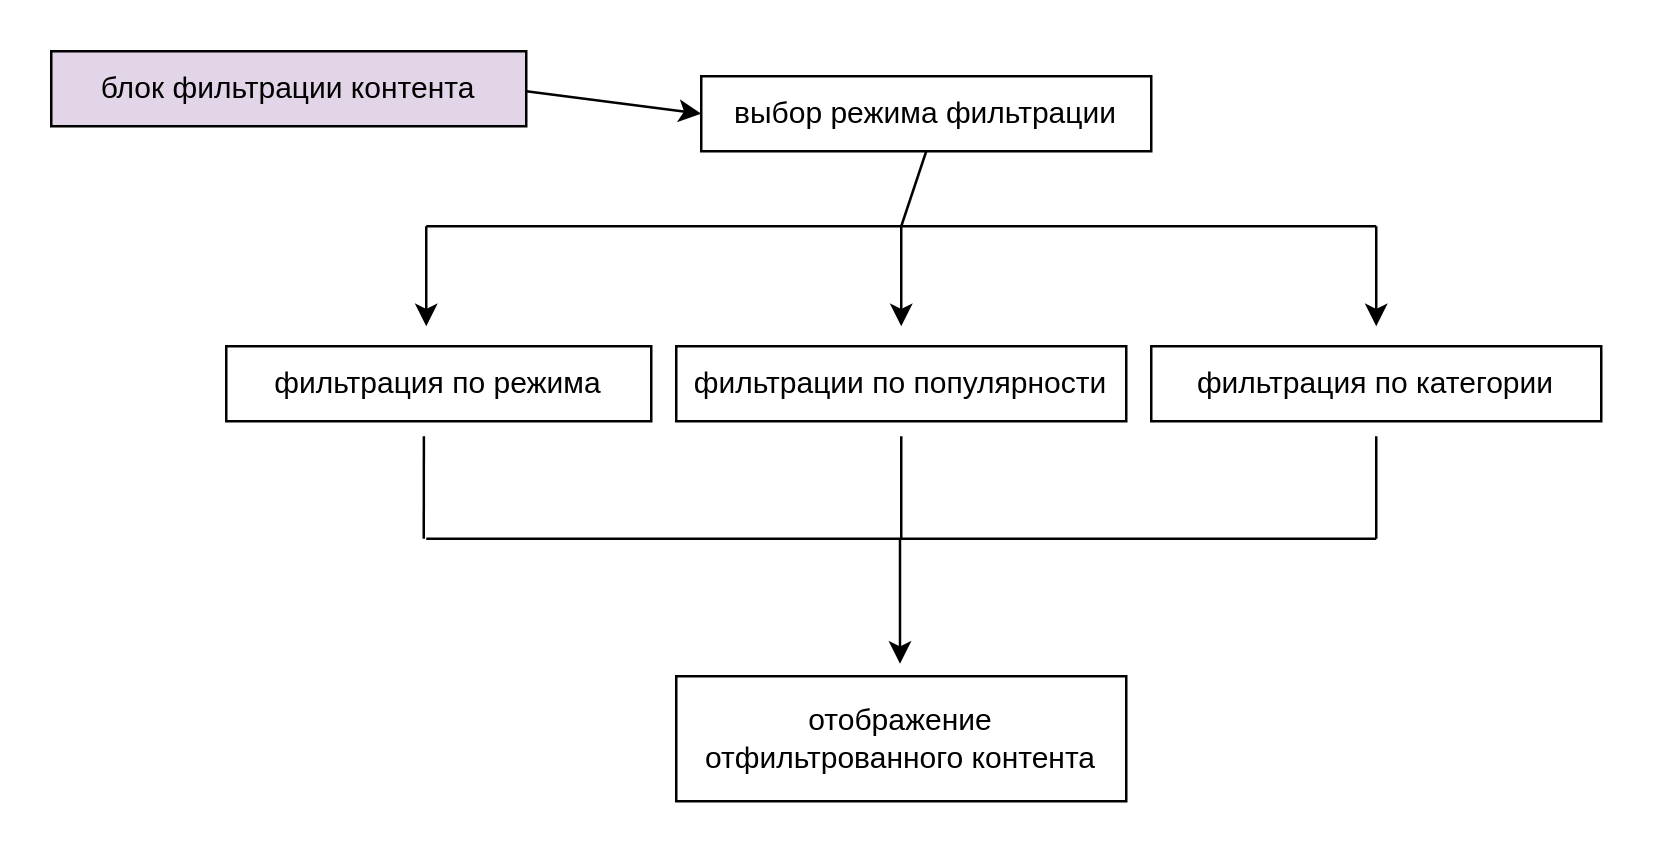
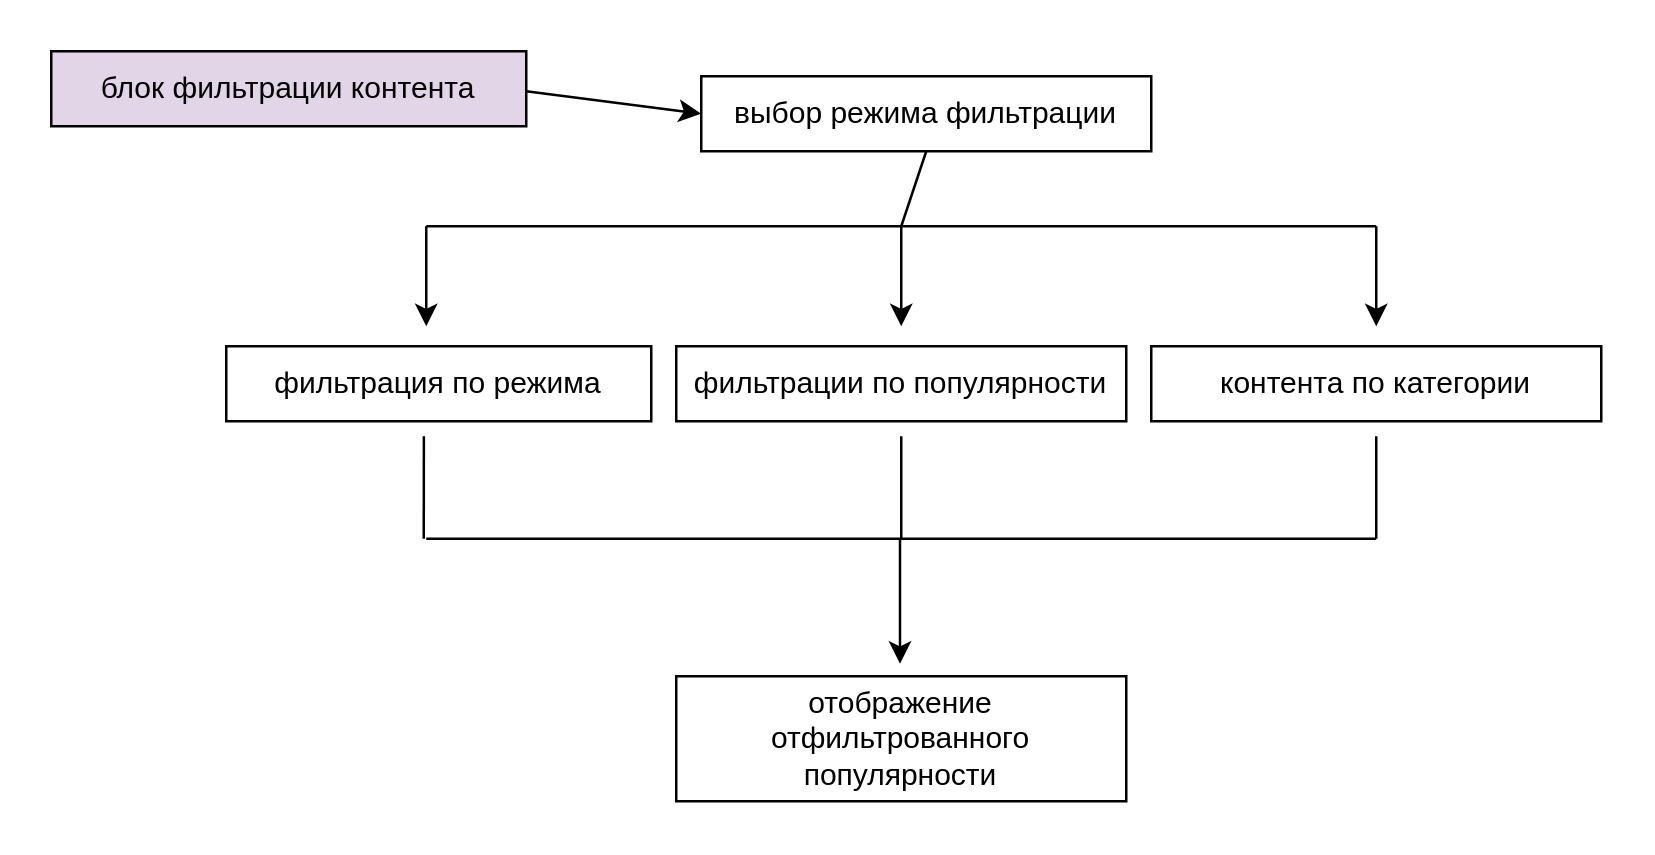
  <mxCell id="0" />
  <mxCell id="1" parent="0" />
  <mxCell id="2" value="выбор режима фильтрации" style="rounded=0;whiteSpace=wrap;html=1;" vertex="1" parent="1"><mxGeometry x="280" y="30" width="180" height="30" as="geometry" /></mxCell>
  <mxCell id="3" value="блок фильтрации контента" style="rounded=0;whiteSpace=wrap;html=1;fillColor=#e1d5e7;" vertex="1" parent="1"><mxGeometry x="20" y="20" width="190" height="30" as="geometry" /></mxCell>
  <mxCell id="4" value="" style="endArrow=classic;html=1;rounded=0;entryX=0;entryY=0.5;entryDx=0;entryDy=0;" edge="1" parent="1" target="2"><mxGeometry width="50" height="50" relative="1" as="geometry"><mxPoint x="210" y="36" as="sourcePoint" /><mxPoint x="260" y="-14" as="targetPoint" /></mxGeometry></mxCell>
  <mxCell id="5" value="" style="endArrow=none;html=1;rounded=0;exitX=0.5;exitY=1;exitDx=0;exitDy=0;endFill=0;" edge="1" parent="1" source="2"><mxGeometry width="50" height="50" relative="1" as="geometry"><mxPoint x="320" y="340" as="sourcePoint" /><mxPoint x="360" y="90" as="targetPoint" /></mxGeometry></mxCell>
  <mxCell id="6" value="" style="endArrow=none;html=1;rounded=0;endFill=0;" edge="1" parent="1"><mxGeometry width="50" height="50" relative="1" as="geometry"><mxPoint x="360" y="90" as="sourcePoint" /><mxPoint x="170" y="90" as="targetPoint" /></mxGeometry></mxCell>
  <mxCell id="7" value="" style="endArrow=classic;html=1;rounded=0;" edge="1" parent="1"><mxGeometry width="50" height="50" relative="1" as="geometry"><mxPoint x="170" y="90" as="sourcePoint" /><mxPoint x="170" y="130" as="targetPoint" /></mxGeometry></mxCell>
  <mxCell id="8" value="фильтрация по режима" style="rounded=0;whiteSpace=wrap;html=1;" vertex="1" parent="1"><mxGeometry x="90" y="138" width="170" height="30" as="geometry" /></mxCell>
  <mxCell id="9" value="фильтрации по популярности" style="rounded=0;whiteSpace=wrap;html=1;" vertex="1" parent="1"><mxGeometry x="270" y="138" width="180" height="30" as="geometry" /></mxCell>
  <mxCell id="10" value="" style="endArrow=classic;html=1;rounded=0;" edge="1" parent="1"><mxGeometry width="50" height="50" relative="1" as="geometry"><mxPoint x="360" y="90" as="sourcePoint" /><mxPoint x="360" y="130" as="targetPoint" /></mxGeometry></mxCell>
  <mxCell id="11" value="" style="endArrow=none;html=1;rounded=0;endFill=0;" edge="1" parent="1"><mxGeometry width="50" height="50" relative="1" as="geometry"><mxPoint x="550" y="90" as="sourcePoint" /><mxPoint x="360" y="90" as="targetPoint" /></mxGeometry></mxCell>
  <mxCell id="12" value="" style="endArrow=classic;html=1;rounded=0;" edge="1" parent="1"><mxGeometry width="50" height="50" relative="1" as="geometry"><mxPoint x="550" y="90" as="sourcePoint" /><mxPoint x="550" y="130" as="targetPoint" /></mxGeometry></mxCell>
- <mxCell id="13" value="фильтрация по категории" style="rounded=0;whiteSpace=wrap;html=1;" vertex="1" parent="1"><mxGeometry x="460" y="138" width="180" height="30" as="geometry" /></mxCell>
+ <mxCell id="13" value="контента по категории" style="rounded=0;whiteSpace=wrap;html=1;" vertex="1" parent="1"><mxGeometry x="460" y="138" width="180" height="30" as="geometry" /></mxCell>
  <mxCell id="14" value="" style="endArrow=none;html=1;rounded=0;endFill=0;" edge="1" parent="1"><mxGeometry width="50" height="50" relative="1" as="geometry"><mxPoint x="170" y="215" as="sourcePoint" /><mxPoint x="550" y="215" as="targetPoint" /></mxGeometry></mxCell>
  <mxCell id="15" value="" style="endArrow=none;html=1;rounded=0;entryX=0.465;entryY=0.967;entryDx=0;entryDy=0;entryPerimeter=0;" edge="1" parent="1"><mxGeometry width="50" height="50" relative="1" as="geometry"><mxPoint x="169" y="215" as="sourcePoint" /><mxPoint x="169.05" y="174.01" as="targetPoint" /></mxGeometry></mxCell>
  <mxCell id="16" value="" style="endArrow=none;html=1;rounded=0;entryX=0.465;entryY=0.967;entryDx=0;entryDy=0;entryPerimeter=0;" edge="1" parent="1"><mxGeometry width="50" height="50" relative="1" as="geometry"><mxPoint x="360" y="215" as="sourcePoint" /><mxPoint x="360" y="174" as="targetPoint" /></mxGeometry></mxCell>
  <mxCell id="17" value="" style="endArrow=none;html=1;rounded=0;entryX=0.465;entryY=0.967;entryDx=0;entryDy=0;entryPerimeter=0;" edge="1" parent="1"><mxGeometry width="50" height="50" relative="1" as="geometry"><mxPoint x="550" y="215" as="sourcePoint" /><mxPoint x="550" y="174" as="targetPoint" /></mxGeometry></mxCell>
  <mxCell id="18" value="" style="endArrow=classic;html=1;rounded=0;endFill=1;" edge="1" parent="1"><mxGeometry width="50" height="50" relative="1" as="geometry"><mxPoint x="359.5" y="215" as="sourcePoint" /><mxPoint x="359.5" y="265" as="targetPoint" /></mxGeometry></mxCell>
- <mxCell id="19" value="отображение отфильтрованного контента" style="rounded=0;whiteSpace=wrap;html=1;" vertex="1" parent="1"><mxGeometry x="270" y="270" width="180" height="50" as="geometry" /></mxCell>
+ <mxCell id="19" value="отображение отфильтрованного популярности" style="rounded=0;whiteSpace=wrap;html=1;" vertex="1" parent="1"><mxGeometry x="270" y="270" width="180" height="50" as="geometry" /></mxCell>
